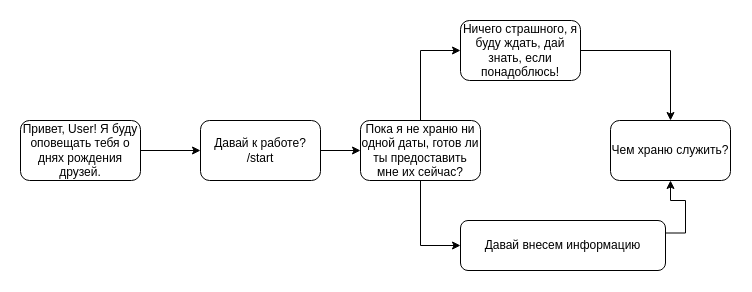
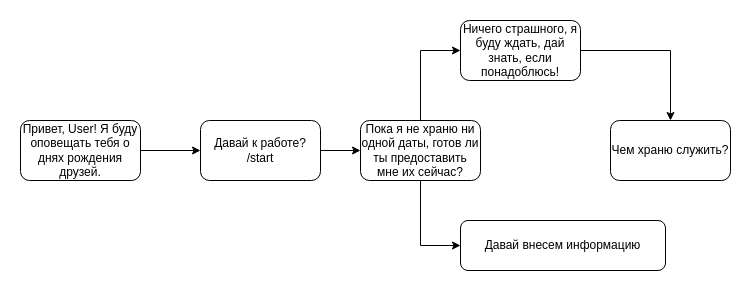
  <mxCell id="0" />
  <mxCell id="1" parent="0" />
  <mxCell id="2" style="edgeStyle=orthogonalEdgeStyle;rounded=0;orthogonalLoop=1;jettySize=auto;html=1;exitX=1;exitY=0.5;exitDx=0;exitDy=0;entryX=0;entryY=0.5;entryDx=0;entryDy=0;" edge="1" parent="1" source="3" target="5"><mxGeometry relative="1" as="geometry" /></mxCell>
  <mxCell id="3" value="Привет, User! Я буду оповещать тебя о днях рождения друзей." style="rounded=1;whiteSpace=wrap;html=1;" vertex="1" parent="1"><mxGeometry x="20" y="120" width="120" height="60" as="geometry" /></mxCell>
  <mxCell id="4" style="edgeStyle=orthogonalEdgeStyle;rounded=0;orthogonalLoop=1;jettySize=auto;html=1;exitX=1;exitY=0.5;exitDx=0;exitDy=0;entryX=0;entryY=0.5;entryDx=0;entryDy=0;" edge="1" parent="1" source="5" target="8"><mxGeometry relative="1" as="geometry" /></mxCell>
  <mxCell id="5" value="Давай к работе?&lt;br&gt;/start" style="rounded=1;whiteSpace=wrap;html=1;" vertex="1" parent="1"><mxGeometry x="200" y="120" width="120" height="60" as="geometry" /></mxCell>
  <mxCell id="6" style="edgeStyle=orthogonalEdgeStyle;rounded=0;orthogonalLoop=1;jettySize=auto;html=1;exitX=0.5;exitY=0;exitDx=0;exitDy=0;entryX=0;entryY=0.5;entryDx=0;entryDy=0;" edge="1" parent="1" source="8" target="10"><mxGeometry relative="1" as="geometry" /></mxCell>
  <mxCell id="7" style="edgeStyle=orthogonalEdgeStyle;rounded=0;orthogonalLoop=1;jettySize=auto;html=1;exitX=0.5;exitY=1;exitDx=0;exitDy=0;entryX=0;entryY=0.5;entryDx=0;entryDy=0;" edge="1" parent="1" source="8" target="12"><mxGeometry relative="1" as="geometry" /></mxCell>
  <mxCell id="8" value="Пока я не храню ни одной даты, готов ли ты предоставить мне их сейчас?" style="rounded=1;whiteSpace=wrap;html=1;" vertex="1" parent="1"><mxGeometry x="360" y="120" width="120" height="60" as="geometry" /></mxCell>
  <mxCell id="9" style="edgeStyle=orthogonalEdgeStyle;rounded=0;orthogonalLoop=1;jettySize=auto;html=1;exitX=1;exitY=0.5;exitDx=0;exitDy=0;entryX=0.5;entryY=0;entryDx=0;entryDy=0;" edge="1" parent="1" source="10" target="13"><mxGeometry relative="1" as="geometry" /></mxCell>
  <mxCell id="10" value="Ничего страшного, я буду ждать, дай знать, если понадоблюсь!" style="rounded=1;whiteSpace=wrap;html=1;" vertex="1" parent="1"><mxGeometry x="460" y="20" width="120" height="60" as="geometry" /></mxCell>
- <mxCell id="11" style="edgeStyle=orthogonalEdgeStyle;rounded=0;orthogonalLoop=1;jettySize=auto;html=1;exitX=1;exitY=0.25;exitDx=0;exitDy=0;entryX=0.5;entryY=1;entryDx=0;entryDy=0;" edge="1" parent="1" source="12" target="13"><mxGeometry relative="1" as="geometry" /></mxCell>
  <mxCell id="12" value="Давай внесем информацию" style="rounded=1;whiteSpace=wrap;html=1;" vertex="1" parent="1"><mxGeometry x="460" y="220" width="205" height="50" as="geometry" /></mxCell>
  <mxCell id="13" value="Чем храню служить?" style="rounded=1;whiteSpace=wrap;html=1;" vertex="1" parent="1"><mxGeometry x="610" y="120" width="120" height="60" as="geometry" /></mxCell>
